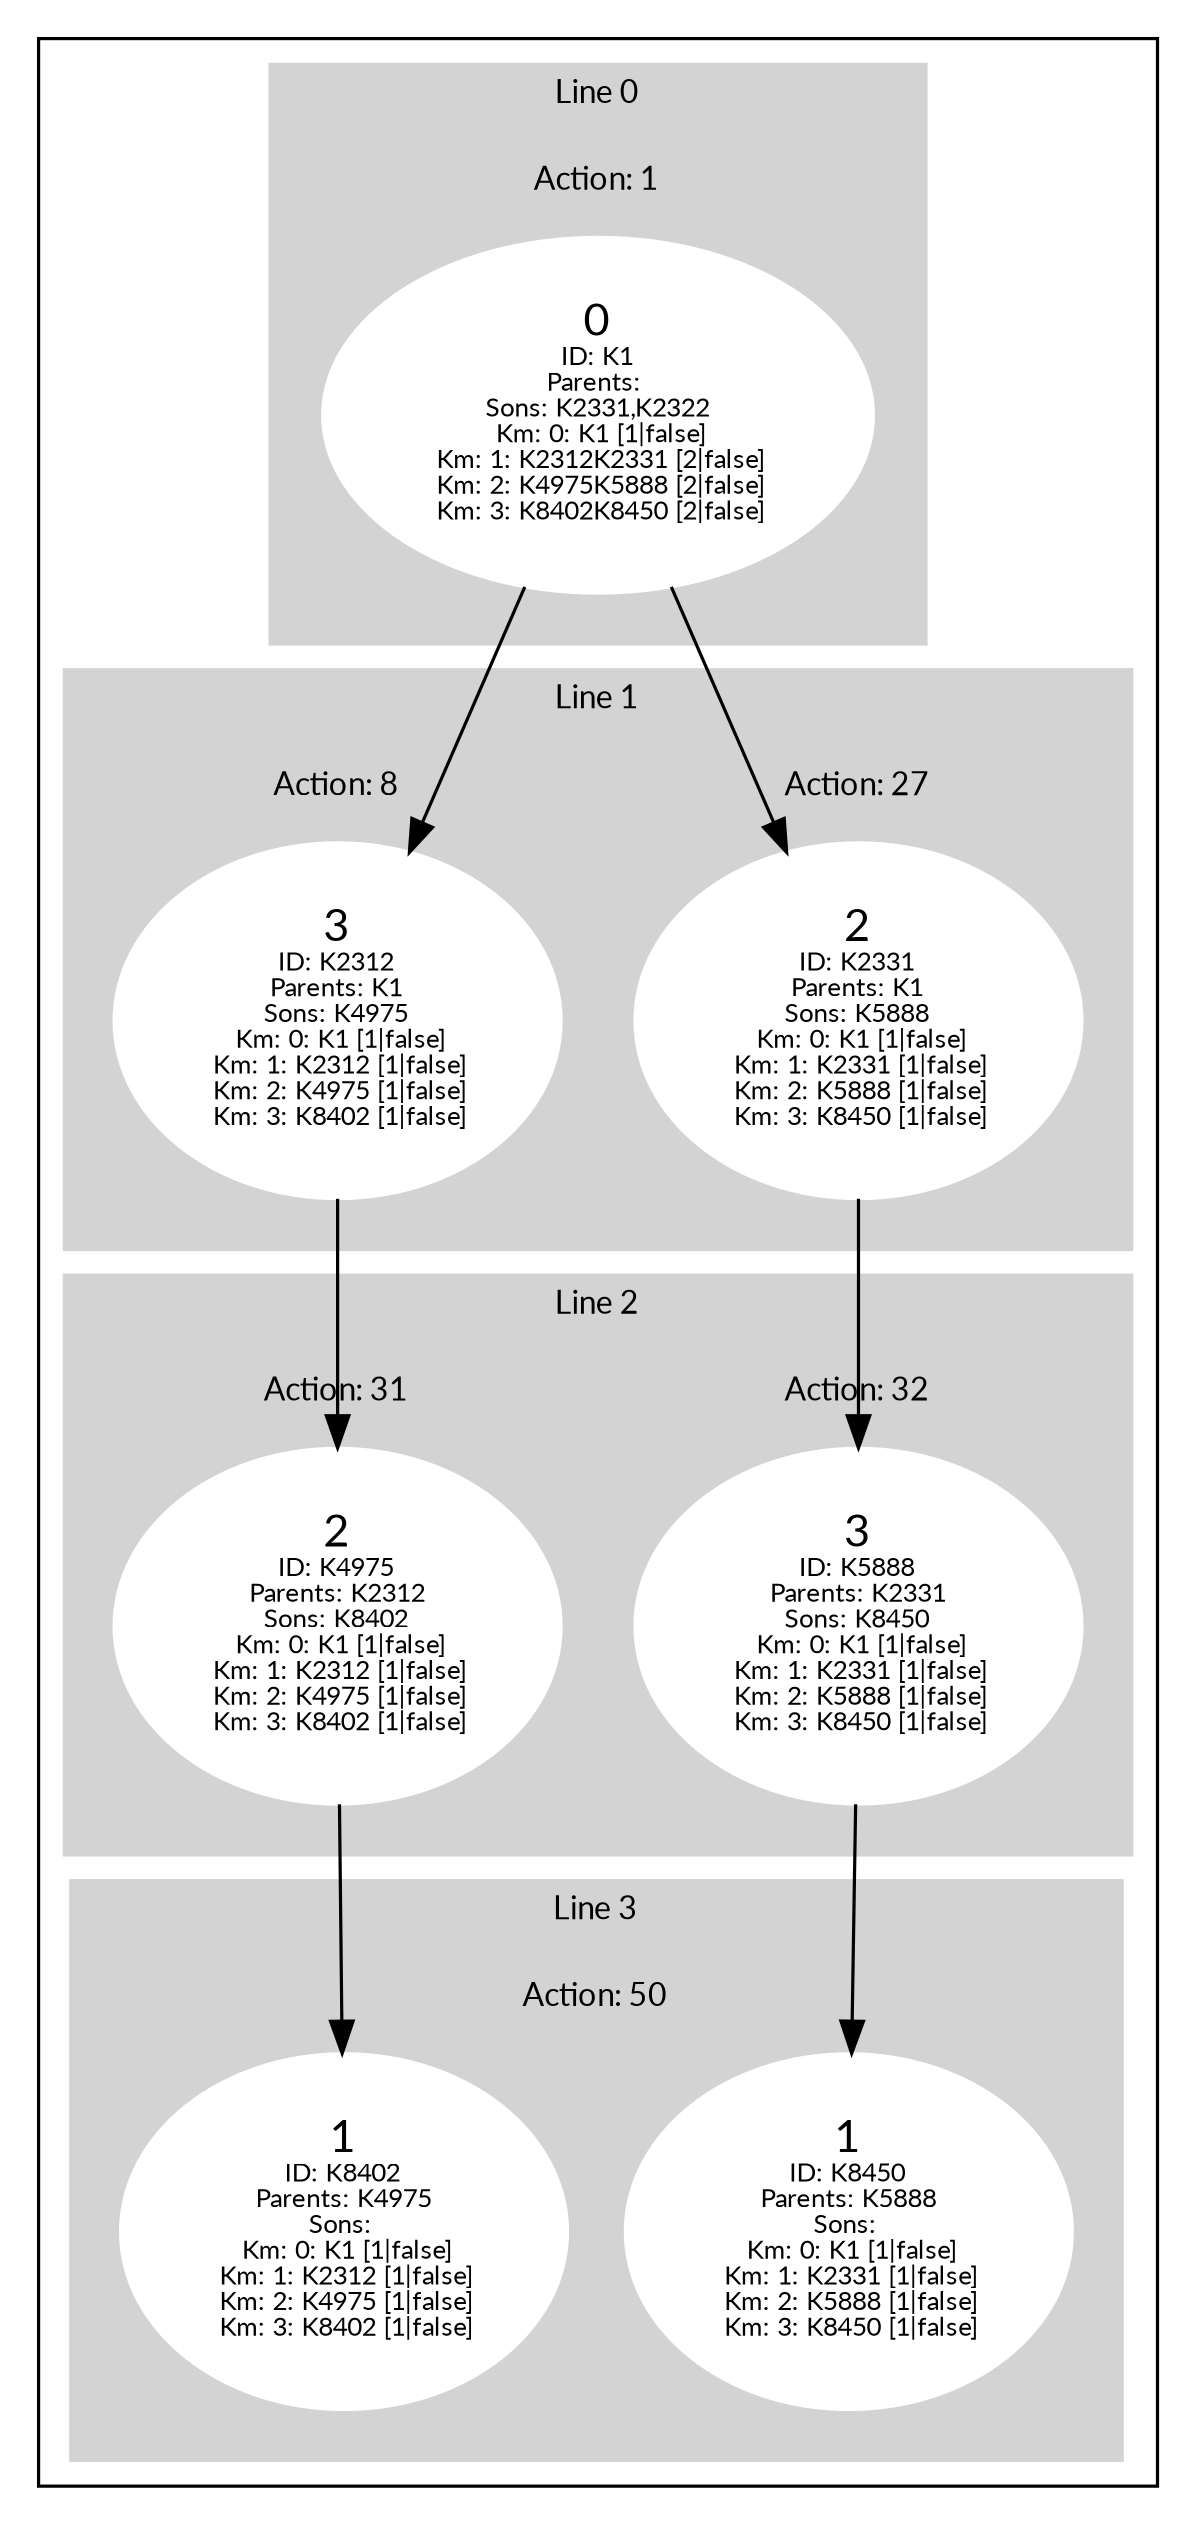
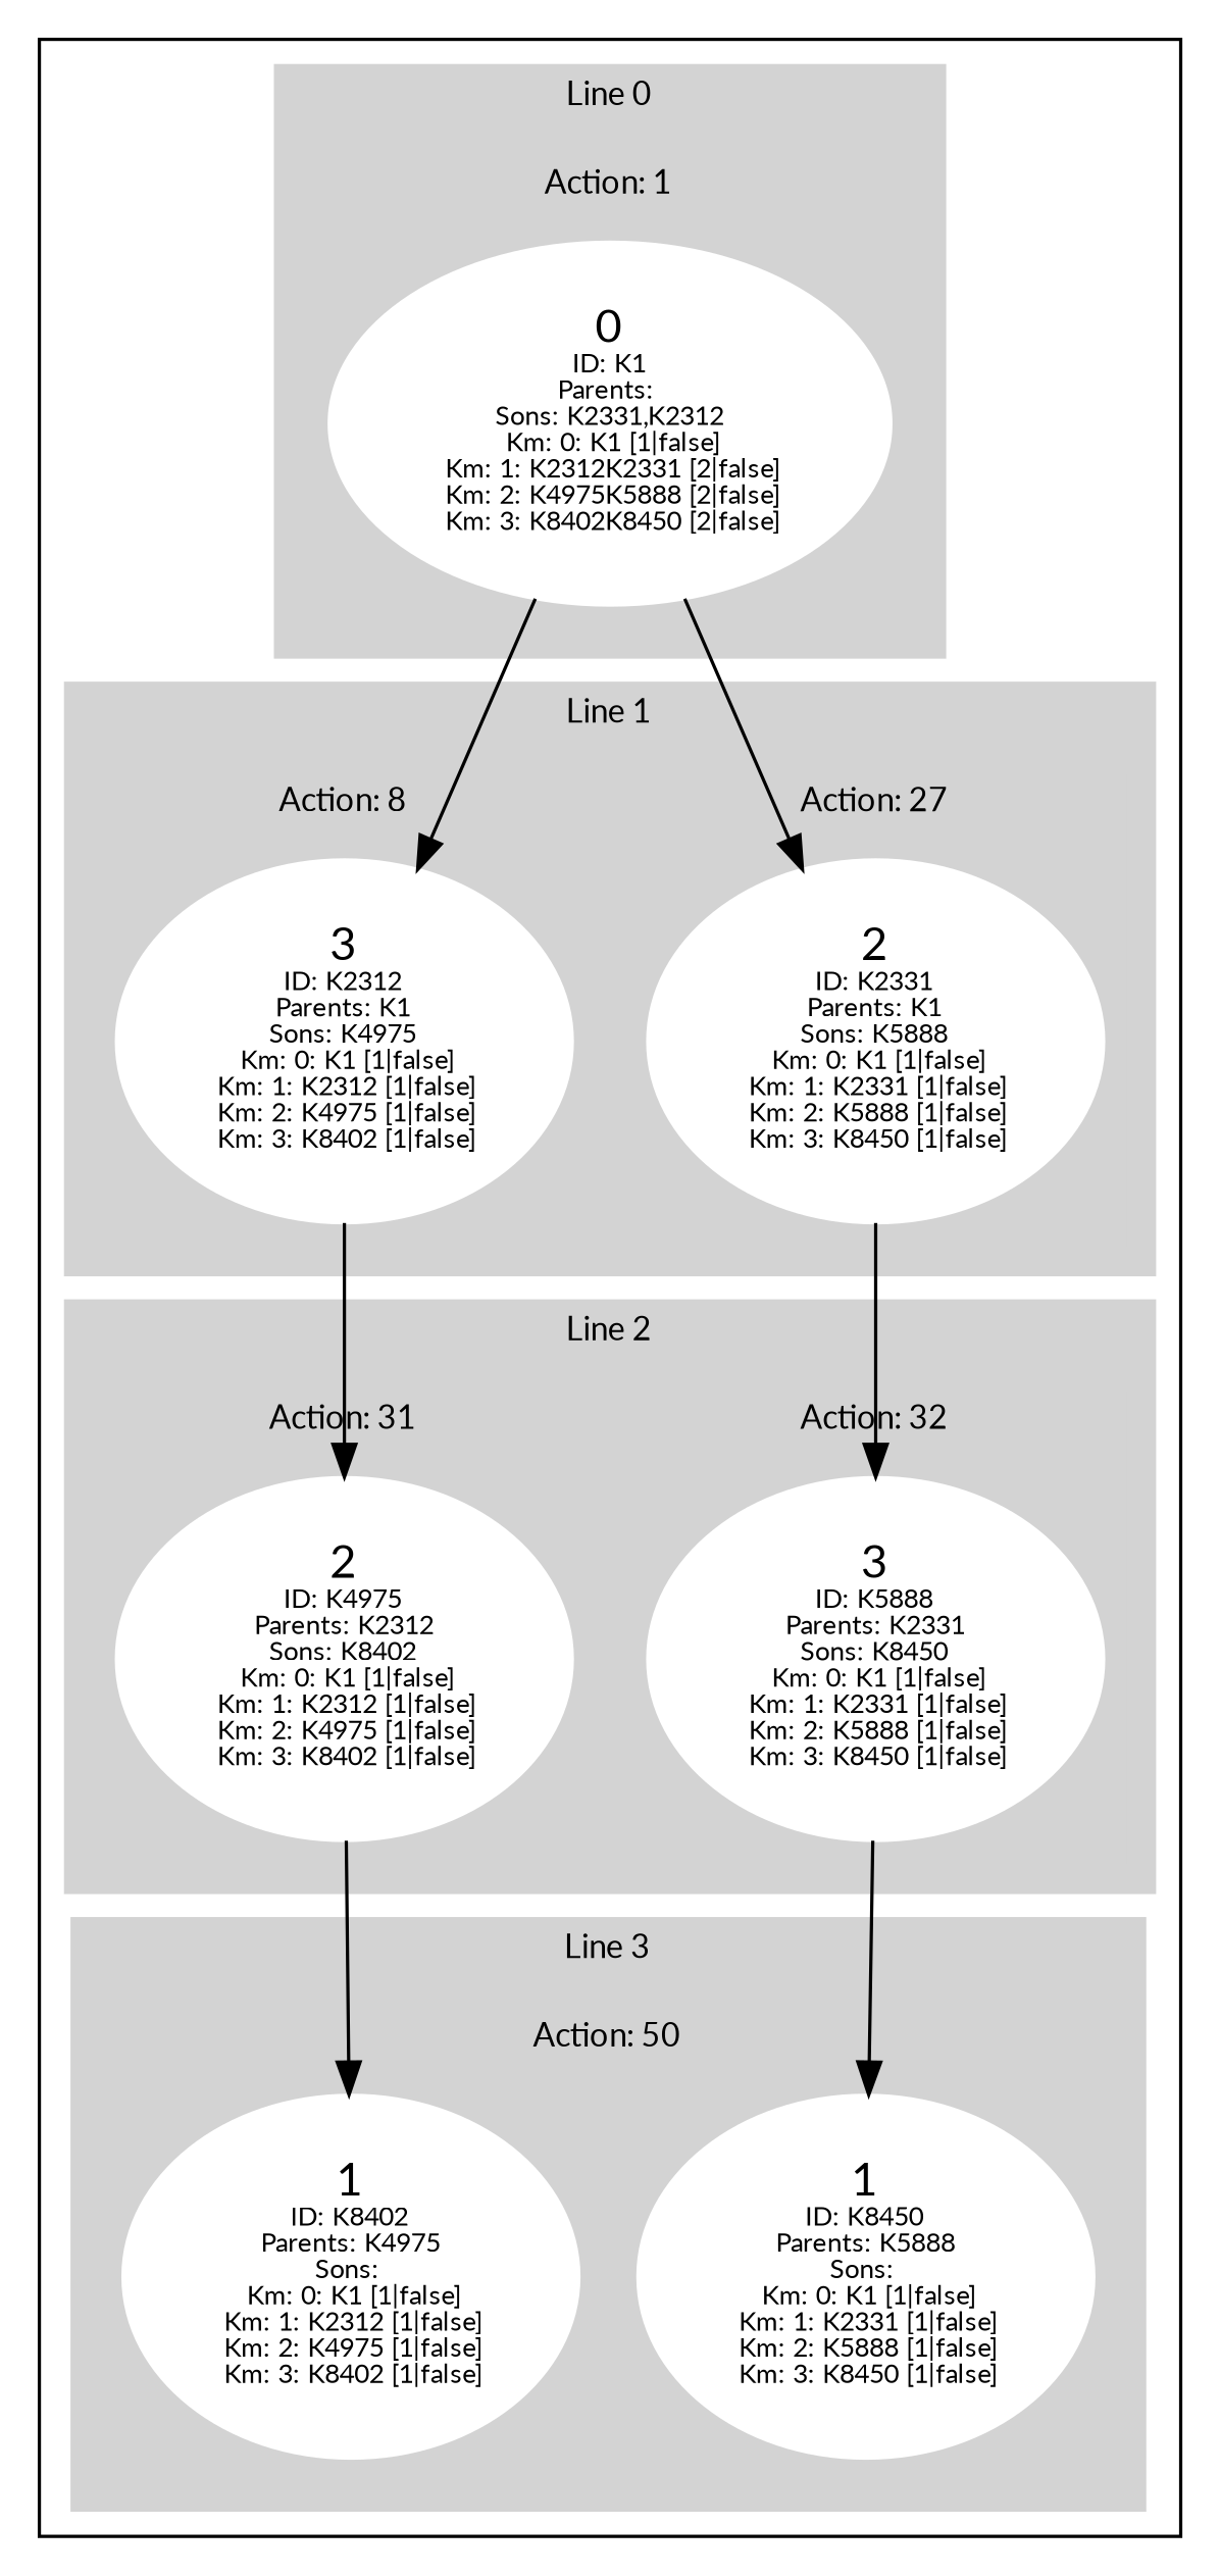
  digraph {
    fontname=Lato
    node [color=white style=filled fontname=Lato]
    edge [fontname=Lato]
-   n1 [label=<0<BR /><FONT POINT-SIZE="8">ID: K1</FONT><BR /><FONT POINT-SIZE="8">Parents: </FONT><BR /><FONT POINT-SIZE="8">Sons: K2331,K2322</FONT><BR /><FONT POINT-SIZE="8"> Km: 0: K1 [1|false]</FONT><BR /><FONT POINT-SIZE="8"> Km: 1: K2312K2331 [2|false]</FONT><BR /><FONT POINT-SIZE="8"> Km: 2: K4975K5888 [2|false]</FONT><BR /><FONT POINT-SIZE="8"> Km: 3: K8402K8450 [2|false]</FONT>>]
+   n1 [label=<0<BR /><FONT POINT-SIZE="8">ID: K1</FONT><BR /><FONT POINT-SIZE="8">Parents: </FONT><BR /><FONT POINT-SIZE="8">Sons: K2331,K2312</FONT><BR /><FONT POINT-SIZE="8"> Km: 0: K1 [1|false]</FONT><BR /><FONT POINT-SIZE="8"> Km: 1: K2312K2331 [2|false]</FONT><BR /><FONT POINT-SIZE="8"> Km: 2: K4975K5888 [2|false]</FONT><BR /><FONT POINT-SIZE="8"> Km: 3: K8402K8450 [2|false]</FONT>>]
    n2 [label=<3<BR /><FONT POINT-SIZE="8">ID: K5888</FONT><BR /><FONT POINT-SIZE="8">Parents: K2331</FONT><BR /><FONT POINT-SIZE="8">Sons: K8450</FONT><BR /><FONT POINT-SIZE="8"> Km: 0: K1 [1|false]</FONT><BR /><FONT POINT-SIZE="8"> Km: 1: K2331 [1|false]</FONT><BR /><FONT POINT-SIZE="8"> Km: 2: K5888 [1|false]</FONT><BR /><FONT POINT-SIZE="8"> Km: 3: K8450 [1|false]</FONT>>]
    n3 [label=<2<BR /><FONT POINT-SIZE="8">ID: K4975</FONT><BR /><FONT POINT-SIZE="8">Parents: K2312</FONT><BR /><FONT POINT-SIZE="8">Sons: K8402</FONT><BR /><FONT POINT-SIZE="8"> Km: 0: K1 [1|false]</FONT><BR /><FONT POINT-SIZE="8"> Km: 1: K2312 [1|false]</FONT><BR /><FONT POINT-SIZE="8"> Km: 2: K4975 [1|false]</FONT><BR /><FONT POINT-SIZE="8"> Km: 3: K8402 [1|false]</FONT>>]
    n4 [label=<1<BR /><FONT POINT-SIZE="8">ID: K8450</FONT><BR /><FONT POINT-SIZE="8">Parents: K5888</FONT><BR /><FONT POINT-SIZE="8">Sons: </FONT><BR /><FONT POINT-SIZE="8"> Km: 0: K1 [1|false]</FONT><BR /><FONT POINT-SIZE="8"> Km: 1: K2331 [1|false]</FONT><BR /><FONT POINT-SIZE="8"> Km: 2: K5888 [1|false]</FONT><BR /><FONT POINT-SIZE="8"> Km: 3: K8450 [1|false]</FONT>>]
    n5 [label=<1<BR /><FONT POINT-SIZE="8">ID: K8402</FONT><BR /><FONT POINT-SIZE="8">Parents: K4975</FONT><BR /><FONT POINT-SIZE="8">Sons: </FONT><BR /><FONT POINT-SIZE="8"> Km: 0: K1 [1|false]</FONT><BR /><FONT POINT-SIZE="8"> Km: 1: K2312 [1|false]</FONT><BR /><FONT POINT-SIZE="8"> Km: 2: K4975 [1|false]</FONT><BR /><FONT POINT-SIZE="8"> Km: 3: K8402 [1|false]</FONT>>]
    n6 [label=<2<BR /><FONT POINT-SIZE="8">ID: K2331</FONT><BR /><FONT POINT-SIZE="8">Parents: K1</FONT><BR /><FONT POINT-SIZE="8">Sons: K5888</FONT><BR /><FONT POINT-SIZE="8"> Km: 0: K1 [1|false]</FONT><BR /><FONT POINT-SIZE="8"> Km: 1: K2331 [1|false]</FONT><BR /><FONT POINT-SIZE="8"> Km: 2: K5888 [1|false]</FONT><BR /><FONT POINT-SIZE="8"> Km: 3: K8450 [1|false]</FONT>>]
    n7 [label=<3<BR /><FONT POINT-SIZE="8">ID: K2312</FONT><BR /><FONT POINT-SIZE="8">Parents: K1</FONT><BR /><FONT POINT-SIZE="8">Sons: K4975</FONT><BR /><FONT POINT-SIZE="8"> Km: 0: K1 [1|false]</FONT><BR /><FONT POINT-SIZE="8"> Km: 1: K2312 [1|false]</FONT><BR /><FONT POINT-SIZE="8"> Km: 2: K4975 [1|false]</FONT><BR /><FONT POINT-SIZE="8"> Km: 3: K8402 [1|false]</FONT>>]
    subgraph cluster_1 {
      subgraph cluster_2 {
        color=lightgrey
        fontsize=10
        label="Line 0"
        style=filled
        subgraph cluster_3 {
          color=lightgrey
          fontsize=10
          label="Action: 1"
          style=filled
          n1
        }
      }
      subgraph cluster_4 {
        color=lightgrey
        fontsize=10
        label="Line 2"
        style=filled
        subgraph cluster_5 {
          color=lightgrey
          fontsize=10
          label="Action: 32"
          style=filled
          n2
        }
        subgraph cluster_6 {
          color=lightgrey
          fontsize=10
          label="Action: 31"
          style=filled
          n3
        }
      }
      subgraph cluster_7 {
        color=lightgrey
        fontsize=10
        label="Line 3"
        style=filled
        subgraph cluster_8 {
          color=lightgrey
          fontsize=10
          label="Action: 50"
          style=filled
          n4
          n5
        }
      }
      subgraph cluster_9 {
        color=lightgrey
        fontsize=10
        label="Line 1"
        style=filled
        subgraph cluster_10 {
          color=lightgrey
          fontsize=10
          label="Action: 27"
          style=filled
          n6
        }
        subgraph cluster_11 {
          color=lightgrey
          fontsize=10
          label="Action: 8"
          style=filled
          n7
        }
      }
    }
    n1 -> n6
    n1 -> n7
    n2 -> n4
    n3 -> n5
    n6 -> n2
    n7 -> n3
  }
